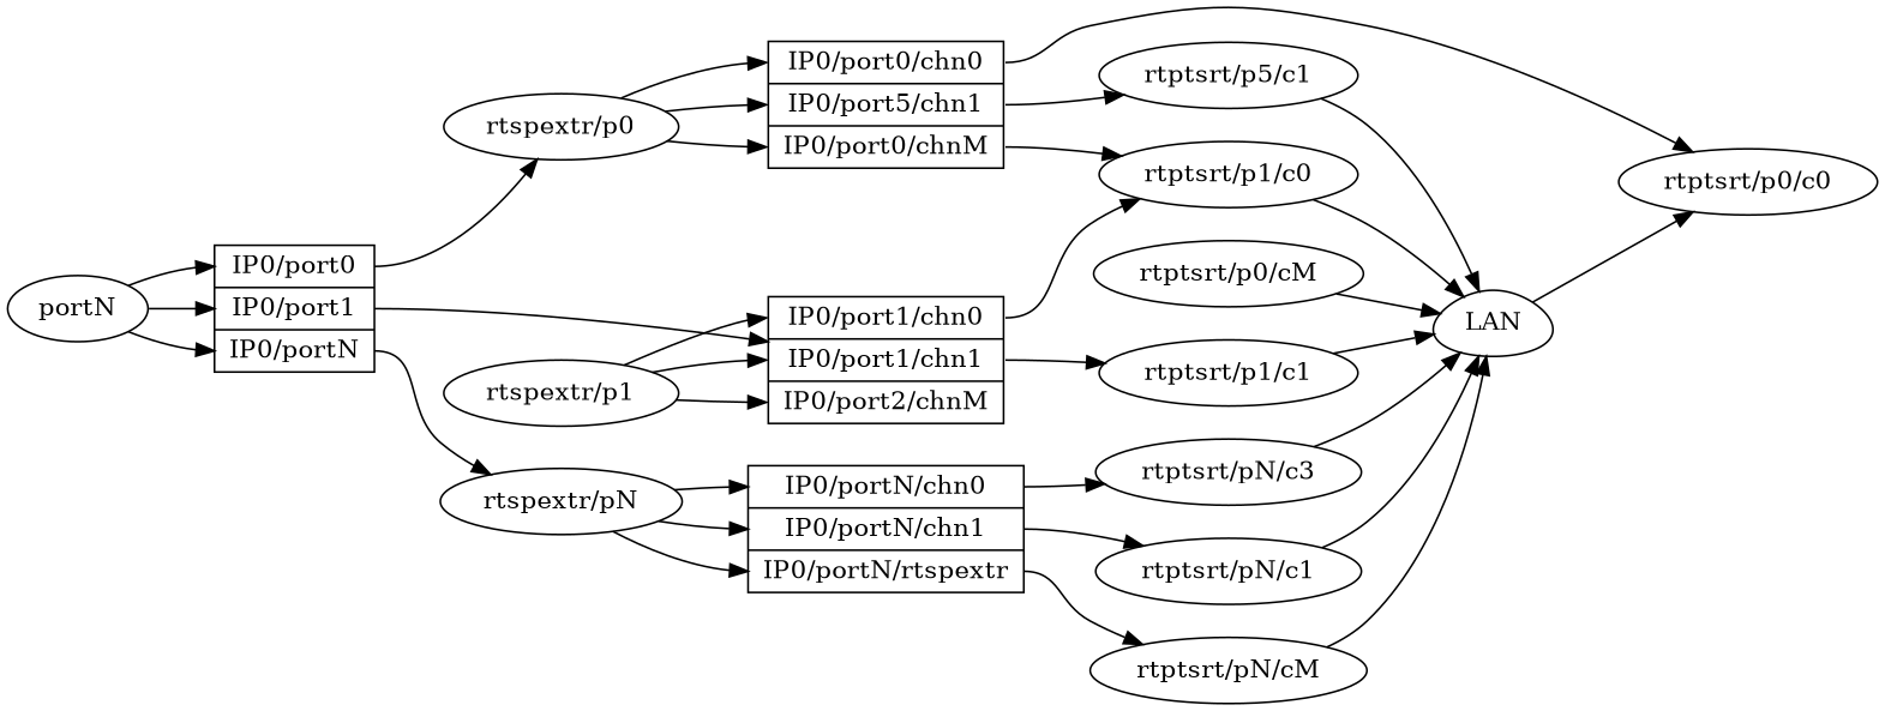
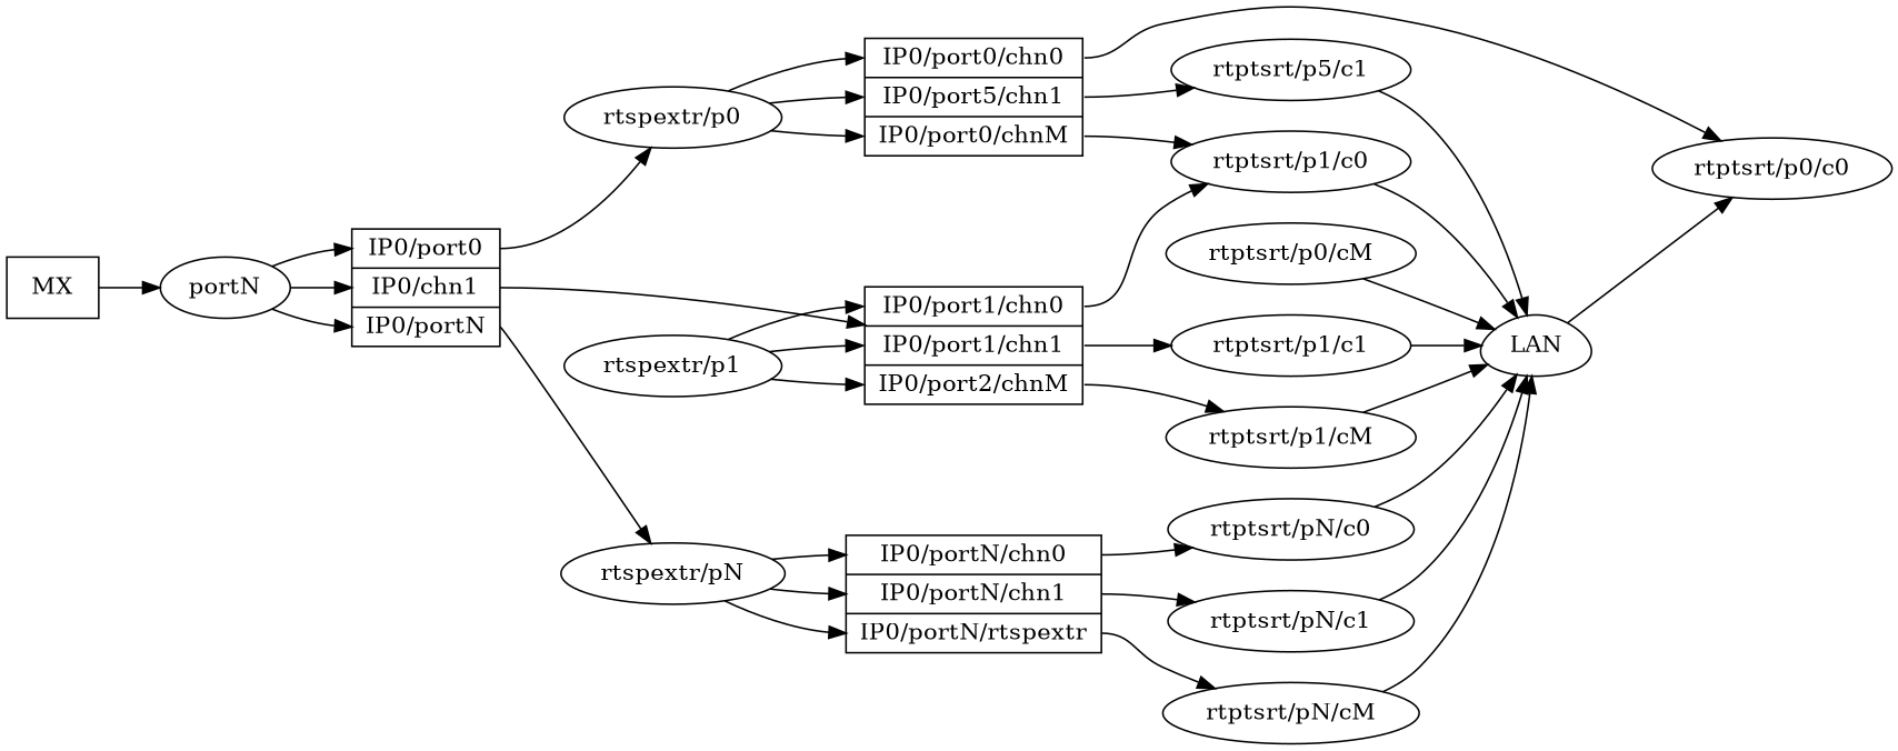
  digraph {
    rankdir=LR
+   MX [shape=box]
    n2 [label=portN]
-   n3 [label="<p0> IP0/port0|<p1> IP0/port1|<pN> IP0/portN" rankdir=TB shape=record]
+   n3 [label="<p0> IP0/port0|<p1> IP0/chn1|<pN> IP0/portN" rankdir=TB shape=record]
    "rtspextr/p0"
    "rtspextr/pN"
    n6 [label="<c0> IP0/port1/chn0|<c1> IP0/port1/chn1|<cM> IP0/port2/chnM" rankdir=TB shape=record]
    n7 [label="<c0> IP0/port0/chn0|<c1> IP0/port5/chn1|<cM> IP0/port0/chnM" rankdir=TB shape=record]
    "rtspextr/p1"
    n9 [label="<c0> IP0/portN/chn0|<c1> IP0/portN/chn1|<cM> IP0/portN/rtspextr" rankdir=TB shape=record]
    "rtptsrt/p0/c0"
    n11 [label="rtptsrt/p5/c1"]
    "rtptsrt/p1/c0"
    "rtptsrt/p1/c1"
-   "rtptsrt/pN/c0" [label="rtptsrt/pN/c3"]
+   "rtptsrt/p1/cM"
+   "rtptsrt/pN/c0"
    "rtptsrt/pN/c1"
    "rtptsrt/pN/cM"
    LAN [shape=egg]
    "rtptsrt/p0/cM"
+   MX -> n2
    n2 -> n3 [headport=p0]
    n2 -> n3 [headport=p1]
    n2 -> n3 [headport=pN]
    n3 -> "rtspextr/p0" [tailport=p0]
    n3 -> "rtspextr/pN" [tailport=pN]
    n3 -> n6 [tailport=p1]
    "rtspextr/p0" -> n7 [headport=c0]
    "rtspextr/p0" -> n7 [headport=c1]
    "rtspextr/p0" -> n7 [headport=cM]
    "rtspextr/pN" -> n9 [headport=c0]
    "rtspextr/pN" -> n9 [headport=c1]
    "rtspextr/pN" -> n9 [headport=cM]
    n6 -> "rtptsrt/p1/c0" [tailport=c0]
    n6 -> "rtptsrt/p1/c1" [tailport=c1]
+   n6 -> "rtptsrt/p1/cM" [tailport=cM]
    n7 -> "rtptsrt/p0/c0" [tailport=c0]
    n7 -> n11 [tailport=c1]
    n7 -> "rtptsrt/p1/c0" [tailport=cM]
    "rtspextr/p1" -> n6 [headport=c0]
    "rtspextr/p1" -> n6 [headport=c1]
    "rtspextr/p1" -> n6 [headport=cM]
    n9 -> "rtptsrt/pN/c0" [tailport=c0]
    n9 -> "rtptsrt/pN/c1" [tailport=c1]
    n9 -> "rtptsrt/pN/cM" [tailport=cM]
    n11 -> LAN
    "rtptsrt/p1/c0" -> LAN
    "rtptsrt/p1/c1" -> LAN
+   "rtptsrt/p1/cM" -> LAN
    "rtptsrt/pN/c0" -> LAN
    "rtptsrt/pN/c1" -> LAN
    "rtptsrt/pN/cM" -> LAN
    LAN -> "rtptsrt/p0/c0"
    "rtptsrt/p0/cM" -> LAN
  }
